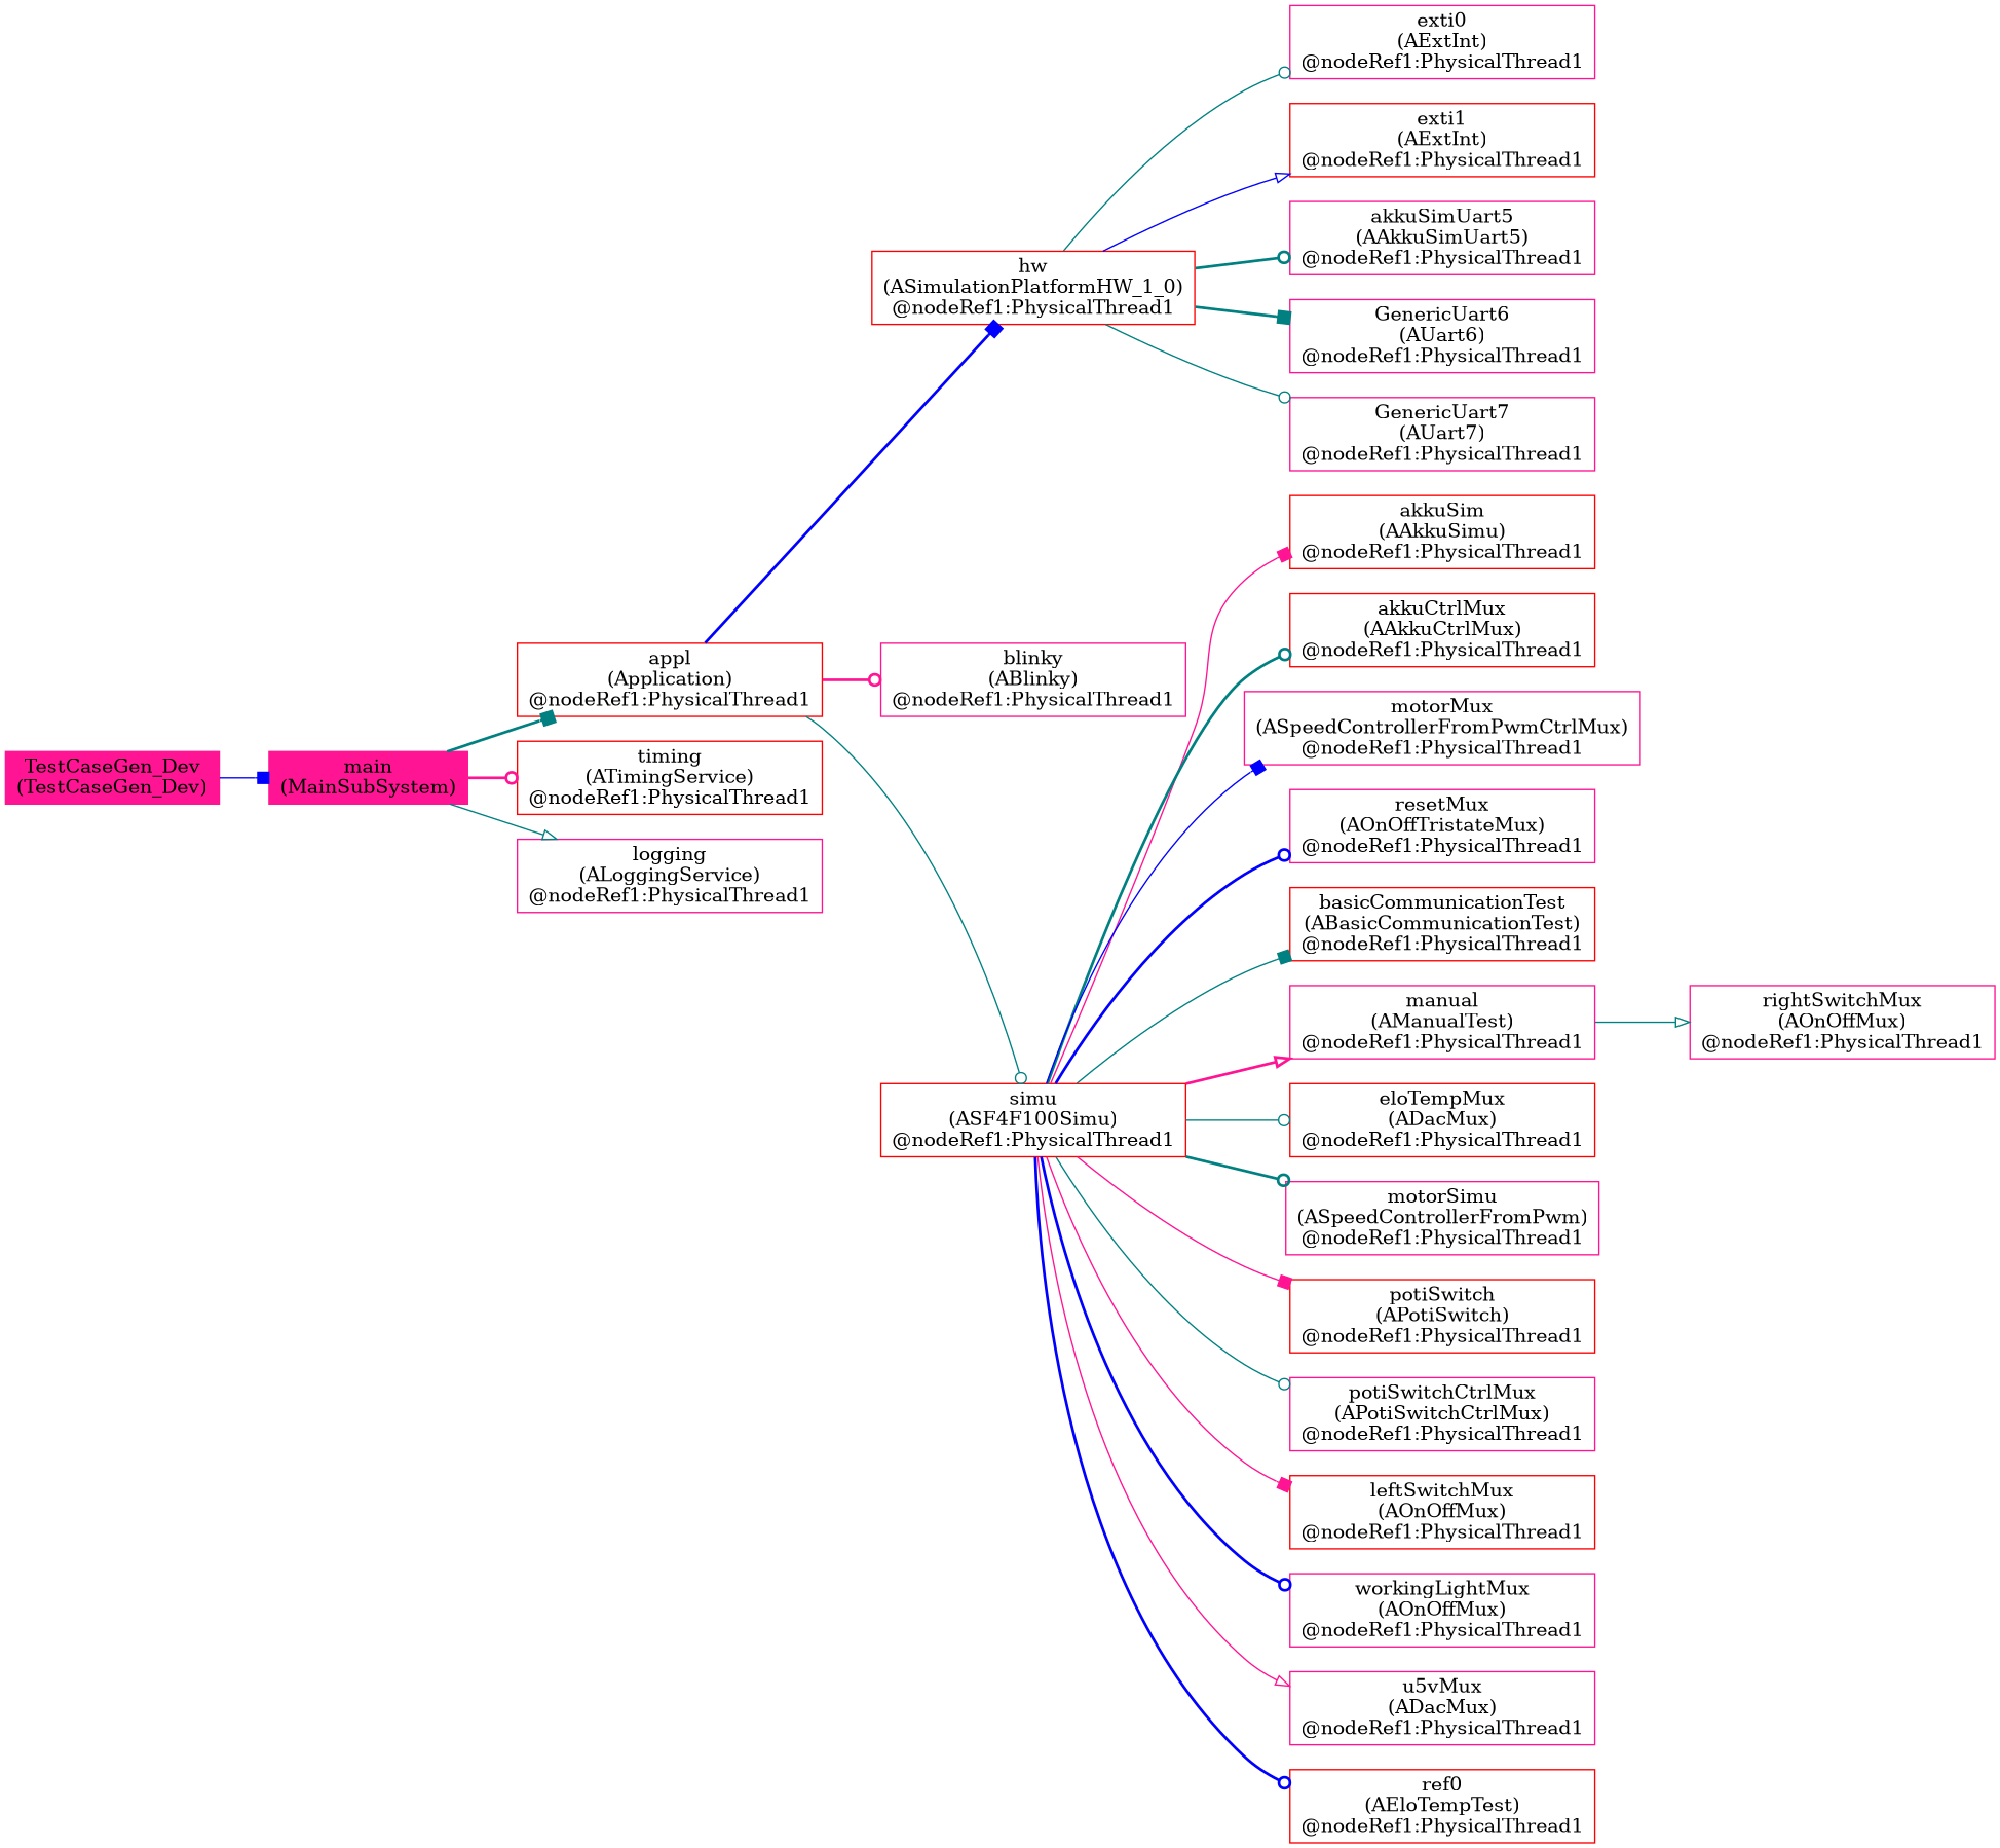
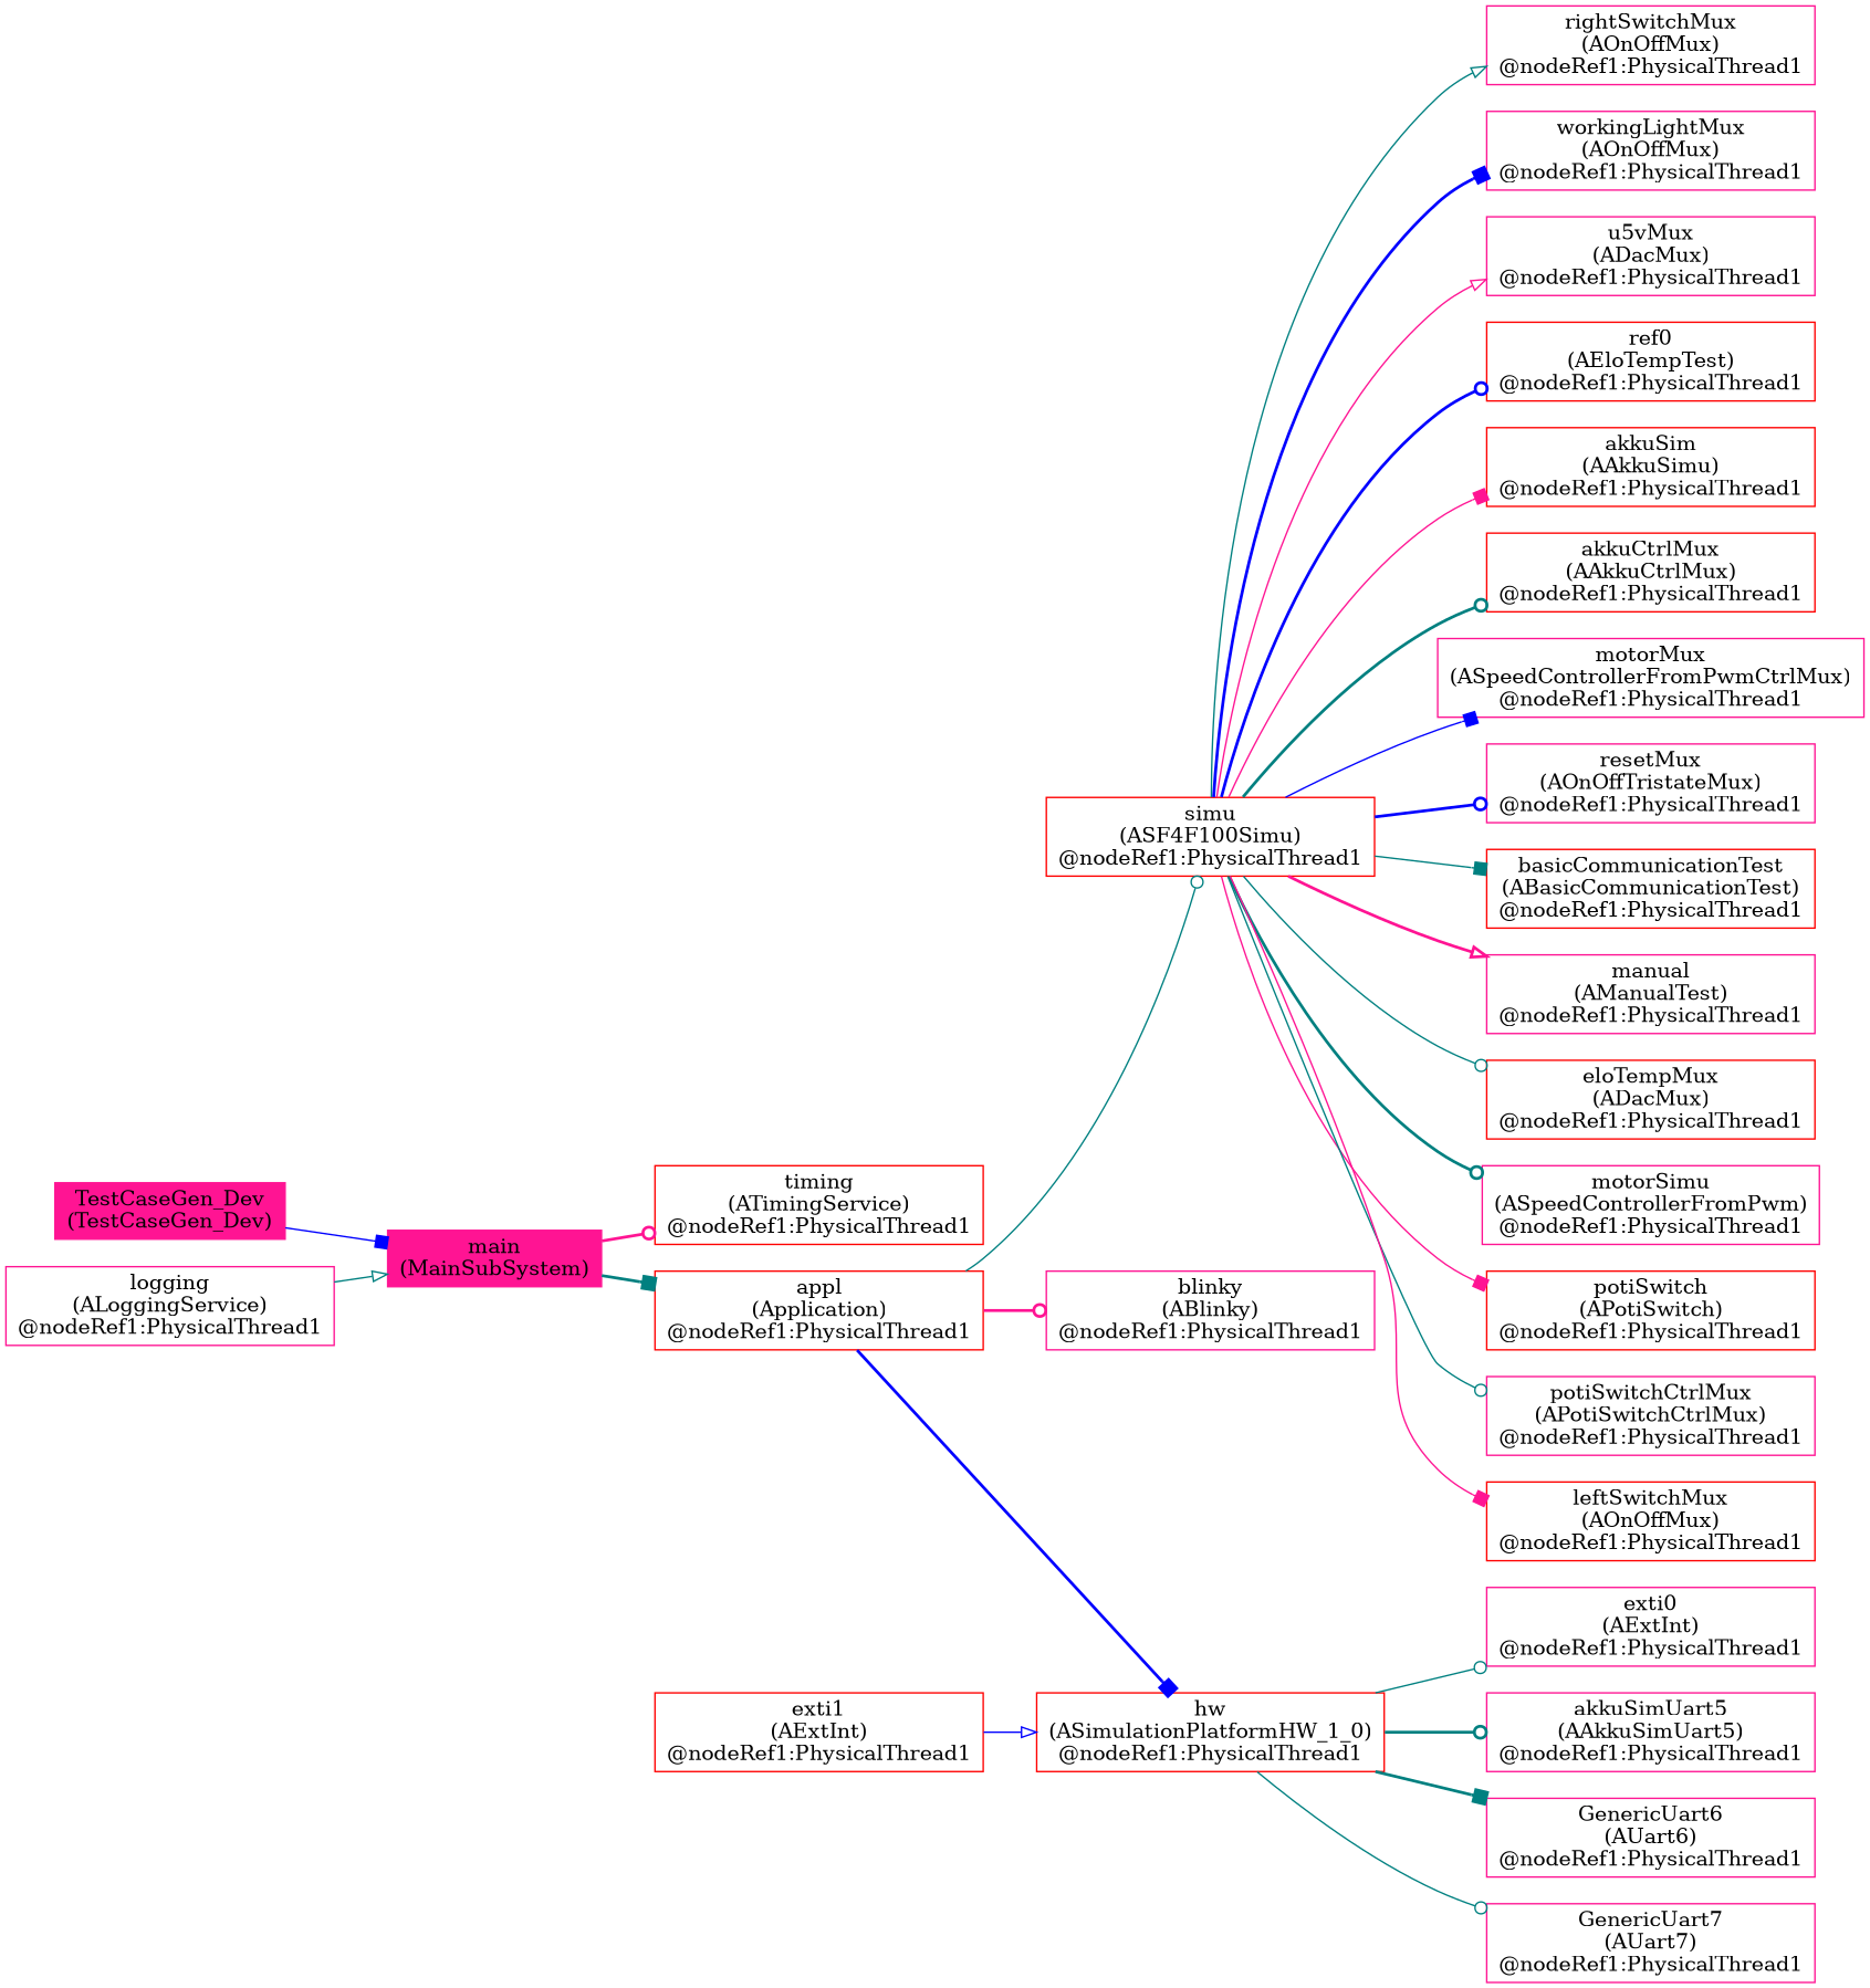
  digraph {
    rankdir=LR
    node [color=deeppink shape=box]
    edge [arrowhead=odot color=teal style=solid]
    n1 [label="TestCaseGen_Dev\n(TestCaseGen_Dev)" style=filled]
    n2 [label="main\n(MainSubSystem)" style=filled]
    n3 [color=red label="appl\n(Application)\n@nodeRef1:PhysicalThread1"]
    n4 [color=red label="timing\n(ATimingService)\n@nodeRef1:PhysicalThread1"]
    n5 [label="logging\n(ALoggingService)\n@nodeRef1:PhysicalThread1"]
    n6 [color=red label="hw\n(ASimulationPlatformHW_1_0)\n@nodeRef1:PhysicalThread1"]
    n7 [label="blinky\n(ABlinky)\n@nodeRef1:PhysicalThread1"]
    n8 [color=red label="simu\n(ASF4F100Simu)\n@nodeRef1:PhysicalThread1"]
    n9 [label="exti0\n(AExtInt)\n@nodeRef1:PhysicalThread1"]
    n10 [color=red label="exti1\n(AExtInt)\n@nodeRef1:PhysicalThread1"]
    n11 [label="akkuSimUart5\n(AAkkuSimUart5)\n@nodeRef1:PhysicalThread1"]
    n12 [label="GenericUart6\n(AUart6)\n@nodeRef1:PhysicalThread1"]
    n13 [label="GenericUart7\n(AUart7)\n@nodeRef1:PhysicalThread1"]
    n14 [color=red label="akkuSim\n(AAkkuSimu)\n@nodeRef1:PhysicalThread1"]
    n15 [color=red label="akkuCtrlMux\n(AAkkuCtrlMux)\n@nodeRef1:PhysicalThread1"]
    n16 [label="motorMux\n(ASpeedControllerFromPwmCtrlMux)\n@nodeRef1:PhysicalThread1"]
    n17 [label="resetMux\n(AOnOffTristateMux)\n@nodeRef1:PhysicalThread1"]
    n18 [color=red label="basicCommunicationTest\n(ABasicCommunicationTest)\n@nodeRef1:PhysicalThread1"]
    n19 [label="manual\n(AManualTest)\n@nodeRef1:PhysicalThread1"]
    n20 [color=red label="eloTempMux\n(ADacMux)\n@nodeRef1:PhysicalThread1"]
    n21 [label="motorSimu\n(ASpeedControllerFromPwm)\n@nodeRef1:PhysicalThread1"]
    n22 [color=red label="potiSwitch\n(APotiSwitch)\n@nodeRef1:PhysicalThread1"]
    n23 [label="potiSwitchCtrlMux\n(APotiSwitchCtrlMux)\n@nodeRef1:PhysicalThread1"]
    n24 [color=red label="leftSwitchMux\n(AOnOffMux)\n@nodeRef1:PhysicalThread1"]
    n25 [label="rightSwitchMux\n(AOnOffMux)\n@nodeRef1:PhysicalThread1"]
    n26 [label="workingLightMux\n(AOnOffMux)\n@nodeRef1:PhysicalThread1"]
    n27 [label="u5vMux\n(ADacMux)\n@nodeRef1:PhysicalThread1"]
    n28 [color=red label="ref0\n(AEloTempTest)\n@nodeRef1:PhysicalThread1"]
    n1 -> n2 [arrowhead=box color=blue]
    n2 -> n3 [arrowhead=box style=bold]
    n2 -> n4 [color=deeppink style=bold]
-   n2 -> n5 [arrowhead=onormal]
+   n5 -> n2 [arrowhead=onormal]
    n3 -> n6 [arrowhead=box color=blue style=bold]
    n3 -> n7 [color=deeppink style=bold]
    n3 -> n8
    n6 -> n9
-   n6 -> n10 [arrowhead=onormal color=blue]
+   n10 -> n6 [arrowhead=onormal color=blue]
    n6 -> n11 [style=bold]
    n6 -> n12 [arrowhead=box style=bold]
    n6 -> n13
    n8 -> n14 [arrowhead=box color=deeppink]
    n8 -> n15 [style=bold]
    n8 -> n16 [arrowhead=box color=blue]
    n8 -> n17 [color=blue style=bold]
    n8 -> n18 [arrowhead=box]
    n8 -> n19 [arrowhead=onormal color=deeppink style=bold]
    n8 -> n20
    n8 -> n21 [style=bold]
    n8 -> n22 [arrowhead=box color=deeppink]
    n8 -> n23
    n8 -> n24 [arrowhead=box color=deeppink]
-   n19 -> n25 [arrowhead=onormal]
-   n8 -> n26 [color=blue style=bold]
+   n8 -> n25 [arrowhead=onormal]
+   n8 -> n26 [arrowhead=box color=blue style=bold]
    n8 -> n27 [arrowhead=onormal color=deeppink]
    n8 -> n28 [color=blue style=bold]
  }
